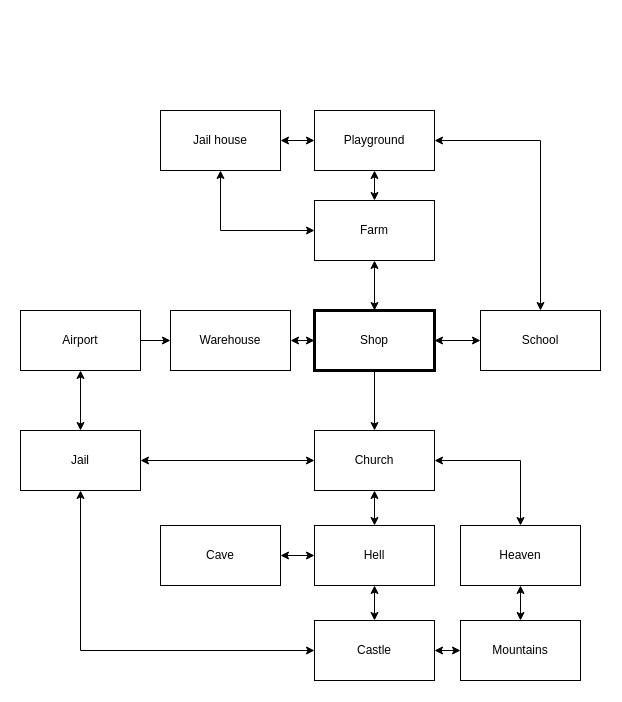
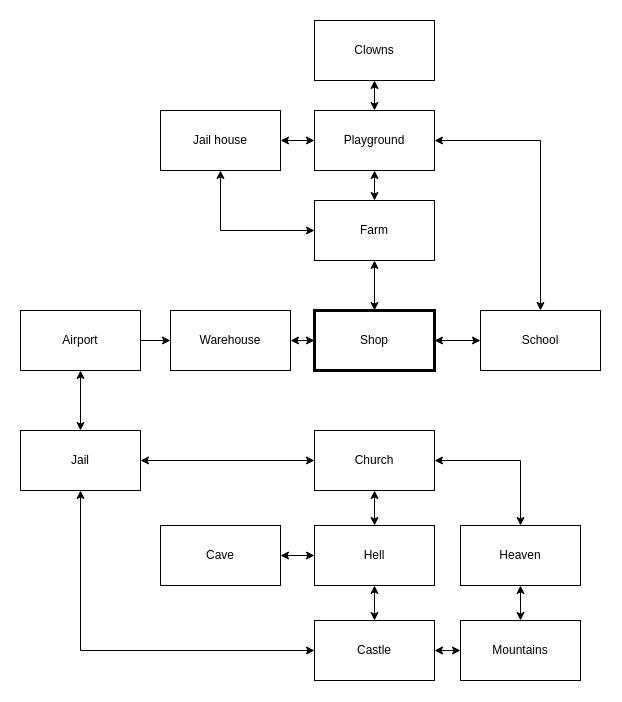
  <mxCell id="0" />
  <mxCell id="1" parent="0" />
  <mxCell id="2" style="edgeStyle=orthogonalEdgeStyle;rounded=0;orthogonalLoop=1;jettySize=auto;html=1;startArrow=classic;startFill=1;" edge="1" parent="1" source="6" target="9"><mxGeometry relative="1" as="geometry" /></mxCell>
- <mxCell id="3" style="edgeStyle=orthogonalEdgeStyle;rounded=0;orthogonalLoop=1;jettySize=auto;html=1;" edge="1" parent="1" source="6" target="18"><mxGeometry relative="1" as="geometry" /></mxCell>
  <mxCell id="4" style="edgeStyle=orthogonalEdgeStyle;rounded=0;orthogonalLoop=1;jettySize=auto;html=1;startArrow=classic;startFill=1;" edge="1" parent="1" source="6" target="26"><mxGeometry relative="1" as="geometry" /></mxCell>
  <mxCell id="5" style="edgeStyle=orthogonalEdgeStyle;rounded=0;orthogonalLoop=1;jettySize=auto;html=1;startArrow=classic;startFill=1;" edge="1" parent="1" source="6" target="35"><mxGeometry relative="1" as="geometry" /></mxCell>
  <mxCell id="6" value="Shop" style="rounded=0;whiteSpace=wrap;html=1;strokeWidth=3;" vertex="1" parent="1"><mxGeometry x="314" y="310" width="120" height="60" as="geometry" /></mxCell>
  <mxCell id="7" style="edgeStyle=orthogonalEdgeStyle;rounded=0;orthogonalLoop=1;jettySize=auto;html=1;startArrow=classic;startFill=1;" edge="1" parent="1" source="9" target="13"><mxGeometry relative="1" as="geometry" /></mxCell>
  <mxCell id="8" style="edgeStyle=orthogonalEdgeStyle;rounded=0;orthogonalLoop=1;jettySize=auto;html=1;startArrow=classic;startFill=1;" edge="1" parent="1" source="9" target="19"><mxGeometry relative="1" as="geometry" /></mxCell>
  <mxCell id="9" value="Farm" style="rounded=0;whiteSpace=wrap;html=1;" vertex="1" parent="1"><mxGeometry x="314" y="200" width="120" height="60" as="geometry" /></mxCell>
  <mxCell id="10" style="edgeStyle=orthogonalEdgeStyle;rounded=0;orthogonalLoop=1;jettySize=auto;html=1;startArrow=classic;startFill=1;" edge="1" parent="1" source="13" target="26"><mxGeometry relative="1" as="geometry" /></mxCell>
  <mxCell id="11" style="edgeStyle=orthogonalEdgeStyle;rounded=0;orthogonalLoop=1;jettySize=auto;html=1;startArrow=classic;startFill=1;" edge="1" parent="1" source="13" target="19"><mxGeometry relative="1" as="geometry" /></mxCell>
+ <mxCell id="12" style="edgeStyle=orthogonalEdgeStyle;rounded=0;orthogonalLoop=1;jettySize=auto;html=1;startArrow=classic;startFill=1;" edge="1" parent="1" source="13" target="14"><mxGeometry relative="1" as="geometry" /></mxCell>
  <mxCell id="13" value="Playground" style="rounded=0;whiteSpace=wrap;html=1;" vertex="1" parent="1"><mxGeometry x="314" y="110" width="120" height="60" as="geometry" /></mxCell>
+ <mxCell id="14" value="Clowns" style="rounded=0;whiteSpace=wrap;html=1;" vertex="1" parent="1"><mxGeometry x="314" y="20" width="120" height="60" as="geometry" /></mxCell>
  <mxCell id="15" style="edgeStyle=orthogonalEdgeStyle;rounded=0;orthogonalLoop=1;jettySize=auto;html=1;startArrow=classic;startFill=1;" edge="1" parent="1" source="18" target="25"><mxGeometry relative="1" as="geometry" /></mxCell>
  <mxCell id="16" style="edgeStyle=orthogonalEdgeStyle;rounded=0;orthogonalLoop=1;jettySize=auto;html=1;startArrow=classic;startFill=1;" edge="1" parent="1" source="18" target="28"><mxGeometry relative="1" as="geometry" /></mxCell>
  <mxCell id="17" style="edgeStyle=orthogonalEdgeStyle;rounded=0;orthogonalLoop=1;jettySize=auto;html=1;startArrow=classic;startFill=1;" edge="1" parent="1" source="18" target="22"><mxGeometry relative="1" as="geometry" /></mxCell>
  <mxCell id="18" value="Church" style="rounded=0;whiteSpace=wrap;html=1;" vertex="1" parent="1"><mxGeometry x="314" y="430" width="120" height="60" as="geometry" /></mxCell>
  <mxCell id="19" value="Jail house" style="rounded=0;whiteSpace=wrap;html=1;" vertex="1" parent="1"><mxGeometry x="160" y="110" width="120" height="60" as="geometry" /></mxCell>
  <mxCell id="20" style="edgeStyle=orthogonalEdgeStyle;rounded=0;orthogonalLoop=1;jettySize=auto;html=1;startArrow=classic;startFill=1;" edge="1" parent="1" source="21" target="22"><mxGeometry relative="1" as="geometry" /></mxCell>
  <mxCell id="21" value="Airport" style="rounded=0;whiteSpace=wrap;html=1;" vertex="1" parent="1"><mxGeometry x="20" y="310" width="120" height="60" as="geometry" /></mxCell>
  <mxCell id="22" value="Jail" style="rounded=0;whiteSpace=wrap;html=1;" vertex="1" parent="1"><mxGeometry x="20" y="430" width="120" height="60" as="geometry" /></mxCell>
  <mxCell id="23" style="edgeStyle=orthogonalEdgeStyle;rounded=0;orthogonalLoop=1;jettySize=auto;html=1;entryX=0.5;entryY=0;entryDx=0;entryDy=0;startArrow=classic;startFill=1;" edge="1" parent="1" source="25" target="31"><mxGeometry relative="1" as="geometry" /></mxCell>
  <mxCell id="24" style="edgeStyle=orthogonalEdgeStyle;rounded=0;orthogonalLoop=1;jettySize=auto;html=1;startArrow=classic;startFill=1;" edge="1" parent="1" source="25" target="32"><mxGeometry relative="1" as="geometry" /></mxCell>
  <mxCell id="25" value="Hell" style="rounded=0;whiteSpace=wrap;html=1;" vertex="1" parent="1"><mxGeometry x="314" y="525" width="120" height="60" as="geometry" /></mxCell>
  <mxCell id="26" value="School" style="rounded=0;whiteSpace=wrap;html=1;" vertex="1" parent="1"><mxGeometry x="480" y="310" width="120" height="60" as="geometry" /></mxCell>
  <mxCell id="27" style="edgeStyle=orthogonalEdgeStyle;rounded=0;orthogonalLoop=1;jettySize=auto;html=1;startArrow=classic;startFill=1;" edge="1" parent="1" source="28" target="33"><mxGeometry relative="1" as="geometry" /></mxCell>
  <mxCell id="28" value="Heaven" style="rounded=0;whiteSpace=wrap;html=1;" vertex="1" parent="1"><mxGeometry x="460" y="525" width="120" height="60" as="geometry" /></mxCell>
  <mxCell id="29" style="edgeStyle=orthogonalEdgeStyle;rounded=0;orthogonalLoop=1;jettySize=auto;html=1;startArrow=classic;startFill=1;" edge="1" parent="1" source="31" target="22"><mxGeometry relative="1" as="geometry" /></mxCell>
  <mxCell id="30" style="edgeStyle=orthogonalEdgeStyle;rounded=0;orthogonalLoop=1;jettySize=auto;html=1;startArrow=classic;startFill=1;" edge="1" parent="1" source="31" target="33"><mxGeometry relative="1" as="geometry" /></mxCell>
  <mxCell id="31" value="Castle" style="rounded=0;whiteSpace=wrap;html=1;" vertex="1" parent="1"><mxGeometry x="314" y="620" width="120" height="60" as="geometry" /></mxCell>
  <mxCell id="32" value="Cave" style="rounded=0;whiteSpace=wrap;html=1;" vertex="1" parent="1"><mxGeometry x="160" y="525" width="120" height="60" as="geometry" /></mxCell>
  <mxCell id="33" value="Mountains" style="rounded=0;whiteSpace=wrap;html=1;" vertex="1" parent="1"><mxGeometry x="460" y="620" width="120" height="60" as="geometry" /></mxCell>
  <mxCell id="34" style="edgeStyle=orthogonalEdgeStyle;rounded=0;orthogonalLoop=1;jettySize=auto;html=1;startArrow=classic;startFill=1;endArrow=none;" edge="1" parent="1" source="35" target="21"><mxGeometry relative="1" as="geometry" /></mxCell>
  <mxCell id="35" value="Warehouse" style="rounded=0;whiteSpace=wrap;html=1;" vertex="1" parent="1"><mxGeometry x="170" y="310" width="120" height="60" as="geometry" /></mxCell>
